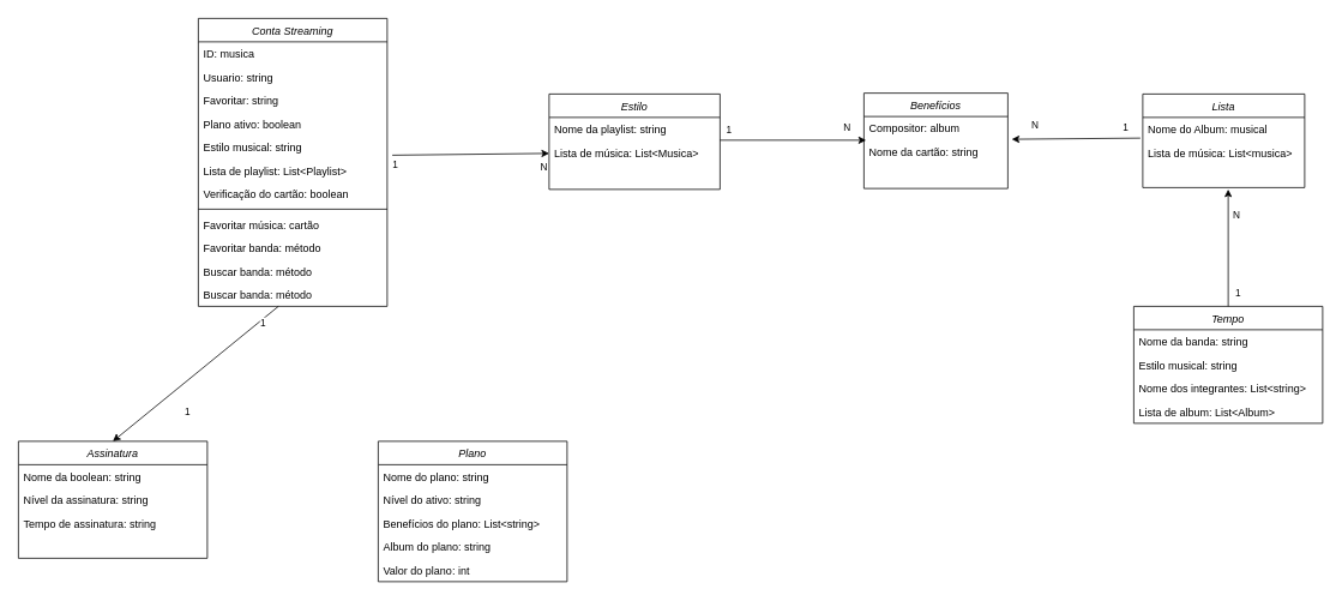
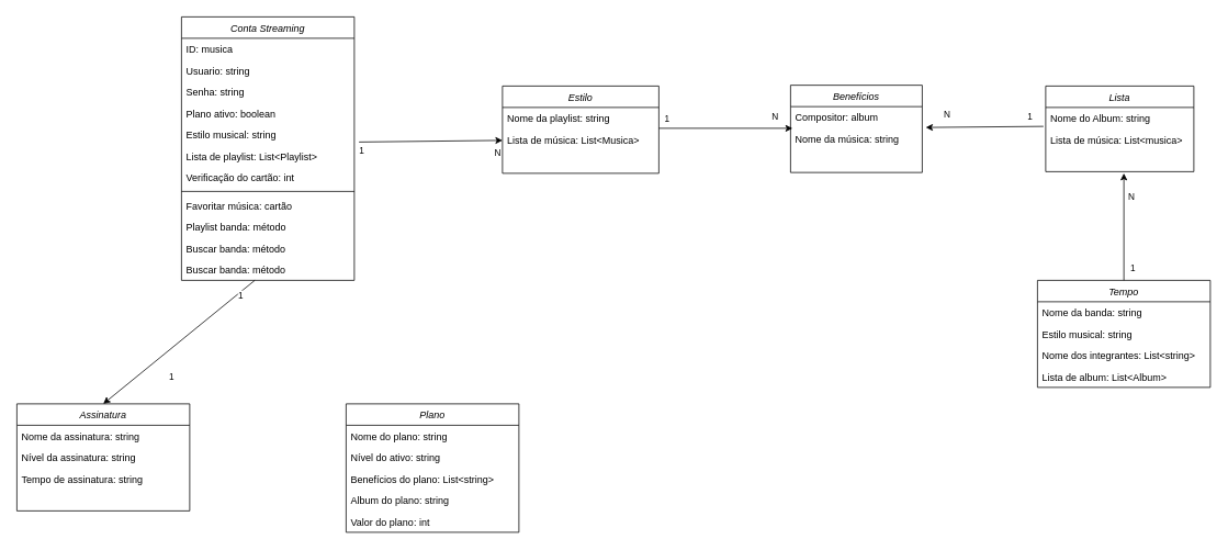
  <mxCell id="0" />
  <mxCell id="1" parent="0" />
  <mxCell id="2" value="Conta Streaming" style="swimlane;fontStyle=2;align=center;verticalAlign=top;childLayout=stackLayout;horizontal=1;startSize=26;horizontalStack=0;resizeParent=1;resizeLast=0;collapsible=1;marginBottom=0;rounded=0;shadow=0;strokeWidth=1;" vertex="1" parent="1"><mxGeometry x="220" y="20" width="210" height="320" as="geometry"><mxRectangle x="230" y="140" width="160" height="26" as="alternateBounds" /></mxGeometry></mxCell>
  <mxCell id="3" value="ID: musica" style="text;align=left;verticalAlign=top;spacingLeft=4;spacingRight=4;overflow=hidden;rotatable=0;points=[[0,0.5],[1,0.5]];portConstraint=eastwest;rounded=0;shadow=0;html=0;" vertex="1" parent="2"><mxGeometry y="26" width="210" height="26" as="geometry" /></mxCell>
  <mxCell id="4" value="Usuario: string" style="text;align=left;verticalAlign=top;spacingLeft=4;spacingRight=4;overflow=hidden;rotatable=0;points=[[0,0.5],[1,0.5]];portConstraint=eastwest;" vertex="1" parent="2"><mxGeometry y="52" width="210" height="26" as="geometry" /></mxCell>
- <mxCell id="5" value="Favoritar: string" style="text;align=left;verticalAlign=top;spacingLeft=4;spacingRight=4;overflow=hidden;rotatable=0;points=[[0,0.5],[1,0.5]];portConstraint=eastwest;rounded=0;shadow=0;html=0;" vertex="1" parent="2"><mxGeometry y="78" width="210" height="26" as="geometry" /></mxCell>
+ <mxCell id="5" value="Senha: string" style="text;align=left;verticalAlign=top;spacingLeft=4;spacingRight=4;overflow=hidden;rotatable=0;points=[[0,0.5],[1,0.5]];portConstraint=eastwest;rounded=0;shadow=0;html=0;" vertex="1" parent="2"><mxGeometry y="78" width="210" height="26" as="geometry" /></mxCell>
  <mxCell id="6" value="Plano ativo: boolean" style="text;align=left;verticalAlign=top;spacingLeft=4;spacingRight=4;overflow=hidden;rotatable=0;points=[[0,0.5],[1,0.5]];portConstraint=eastwest;rounded=0;shadow=0;html=0;" vertex="1" parent="2"><mxGeometry y="104" width="210" height="26" as="geometry" /></mxCell>
  <mxCell id="7" value="Estilo musical: string" style="text;align=left;verticalAlign=top;spacingLeft=4;spacingRight=4;overflow=hidden;rotatable=0;points=[[0,0.5],[1,0.5]];portConstraint=eastwest;rounded=0;shadow=0;html=0;" vertex="1" parent="2"><mxGeometry y="130" width="210" height="26" as="geometry" /></mxCell>
  <mxCell id="8" value="Lista de playlist: List&lt;Playlist&gt;" style="text;align=left;verticalAlign=top;spacingLeft=4;spacingRight=4;overflow=hidden;rotatable=0;points=[[0,0.5],[1,0.5]];portConstraint=eastwest;rounded=0;shadow=0;html=0;" vertex="1" parent="2"><mxGeometry y="156" width="210" height="26" as="geometry" /></mxCell>
- <mxCell id="9" value="Verificação do cartão: boolean" style="text;align=left;verticalAlign=top;spacingLeft=4;spacingRight=4;overflow=hidden;rotatable=0;points=[[0,0.5],[1,0.5]];portConstraint=eastwest;rounded=0;shadow=0;html=0;" vertex="1" parent="2"><mxGeometry y="182" width="210" height="26" as="geometry" /></mxCell>
+ <mxCell id="9" value="Verificação do cartão: int" style="text;align=left;verticalAlign=top;spacingLeft=4;spacingRight=4;overflow=hidden;rotatable=0;points=[[0,0.5],[1,0.5]];portConstraint=eastwest;rounded=0;shadow=0;html=0;" vertex="1" parent="2"><mxGeometry y="182" width="210" height="26" as="geometry" /></mxCell>
  <mxCell id="10" value="" style="line;strokeWidth=1;fillColor=none;align=left;verticalAlign=middle;spacingTop=-1;spacingLeft=3;spacingRight=3;rotatable=0;labelPosition=right;points=[];portConstraint=eastwest;strokeColor=inherit;" vertex="1" parent="2"><mxGeometry y="208" width="210" height="8" as="geometry" /></mxCell>
  <mxCell id="11" value="Favoritar música: cartão" style="text;align=left;verticalAlign=top;spacingLeft=4;spacingRight=4;overflow=hidden;rotatable=0;points=[[0,0.5],[1,0.5]];portConstraint=eastwest;rounded=0;shadow=0;html=0;" vertex="1" parent="2"><mxGeometry y="216" width="210" height="26" as="geometry" /></mxCell>
- <mxCell id="12" value="Favoritar banda: método" style="text;align=left;verticalAlign=top;spacingLeft=4;spacingRight=4;overflow=hidden;rotatable=0;points=[[0,0.5],[1,0.5]];portConstraint=eastwest;rounded=0;shadow=0;html=0;" vertex="1" parent="2"><mxGeometry y="242" width="210" height="26" as="geometry" /></mxCell>
+ <mxCell id="12" value="Playlist banda: método" style="text;align=left;verticalAlign=top;spacingLeft=4;spacingRight=4;overflow=hidden;rotatable=0;points=[[0,0.5],[1,0.5]];portConstraint=eastwest;rounded=0;shadow=0;html=0;" vertex="1" parent="2"><mxGeometry y="242" width="210" height="26" as="geometry" /></mxCell>
  <mxCell id="13" value="Buscar banda: método" style="text;align=left;verticalAlign=top;spacingLeft=4;spacingRight=4;overflow=hidden;rotatable=0;points=[[0,0.5],[1,0.5]];portConstraint=eastwest;rounded=0;shadow=0;html=0;" vertex="1" parent="2"><mxGeometry y="268" width="210" height="26" as="geometry" /></mxCell>
  <mxCell id="14" value="Buscar banda: método" style="text;align=left;verticalAlign=top;spacingLeft=4;spacingRight=4;overflow=hidden;rotatable=0;points=[[0,0.5],[1,0.5]];portConstraint=eastwest;rounded=0;shadow=0;html=0;" vertex="1" parent="2"><mxGeometry y="294" width="210" height="26" as="geometry" /></mxCell>
  <mxCell id="15" value="Tempo" style="swimlane;fontStyle=2;align=center;verticalAlign=top;childLayout=stackLayout;horizontal=1;startSize=26;horizontalStack=0;resizeParent=1;resizeLast=0;collapsible=1;marginBottom=0;rounded=0;shadow=0;strokeWidth=1;" vertex="1" parent="1"><mxGeometry x="1260" y="340" width="210" height="130" as="geometry"><mxRectangle x="230" y="140" width="160" height="26" as="alternateBounds" /></mxGeometry></mxCell>
  <mxCell id="16" value="Nome da banda: string" style="text;align=left;verticalAlign=top;spacingLeft=4;spacingRight=4;overflow=hidden;rotatable=0;points=[[0,0.5],[1,0.5]];portConstraint=eastwest;rounded=0;shadow=0;html=0;" vertex="1" parent="15"><mxGeometry y="26" width="210" height="26" as="geometry" /></mxCell>
  <mxCell id="17" value="Estilo musical: string" style="text;align=left;verticalAlign=top;spacingLeft=4;spacingRight=4;overflow=hidden;rotatable=0;points=[[0,0.5],[1,0.5]];portConstraint=eastwest;" vertex="1" parent="15"><mxGeometry y="52" width="210" height="26" as="geometry" /></mxCell>
  <mxCell id="18" value="Nome dos integrantes: List&lt;string&gt;" style="text;align=left;verticalAlign=top;spacingLeft=4;spacingRight=4;overflow=hidden;rotatable=0;points=[[0,0.5],[1,0.5]];portConstraint=eastwest;" vertex="1" parent="15"><mxGeometry y="78" width="210" height="26" as="geometry" /></mxCell>
  <mxCell id="19" value="Lista de album: List&lt;Album&gt;" style="text;align=left;verticalAlign=top;spacingLeft=4;spacingRight=4;overflow=hidden;rotatable=0;points=[[0,0.5],[1,0.5]];portConstraint=eastwest;" vertex="1" parent="15"><mxGeometry y="104" width="210" height="26" as="geometry" /></mxCell>
  <mxCell id="20" value="Benefícios" style="swimlane;fontStyle=2;align=center;verticalAlign=top;childLayout=stackLayout;horizontal=1;startSize=26;horizontalStack=0;resizeParent=1;resizeLast=0;collapsible=1;marginBottom=0;rounded=0;shadow=0;strokeWidth=1;" vertex="1" parent="1"><mxGeometry x="960" y="103" width="160" height="106" as="geometry"><mxRectangle x="230" y="140" width="160" height="26" as="alternateBounds" /></mxGeometry></mxCell>
  <mxCell id="21" value="Compositor: album" style="text;align=left;verticalAlign=top;spacingLeft=4;spacingRight=4;overflow=hidden;rotatable=0;points=[[0,0.5],[1,0.5]];portConstraint=eastwest;rounded=0;shadow=0;html=0;" vertex="1" parent="20"><mxGeometry y="26" width="160" height="26" as="geometry" /></mxCell>
- <mxCell id="22" value="Nome da cartão: string" style="text;align=left;verticalAlign=top;spacingLeft=4;spacingRight=4;overflow=hidden;rotatable=0;points=[[0,0.5],[1,0.5]];portConstraint=eastwest;rounded=0;shadow=0;html=0;" vertex="1" parent="20"><mxGeometry y="52" width="160" height="26" as="geometry" /></mxCell>
+ <mxCell id="22" value="Nome da música: string" style="text;align=left;verticalAlign=top;spacingLeft=4;spacingRight=4;overflow=hidden;rotatable=0;points=[[0,0.5],[1,0.5]];portConstraint=eastwest;rounded=0;shadow=0;html=0;" vertex="1" parent="20"><mxGeometry y="52" width="160" height="26" as="geometry" /></mxCell>
  <mxCell id="23" value="" style="endArrow=classic;html=1;rounded=0;exitX=1.027;exitY=0.846;exitDx=0;exitDy=0;entryX=0;entryY=0.5;entryDx=0;entryDy=0;exitPerimeter=0;" edge="1" parent="1" source="7" target="44"><mxGeometry width="50" height="50" relative="1" as="geometry"><mxPoint x="440" y="28.33" as="sourcePoint" /><mxPoint x="630" y="28.33" as="targetPoint" /></mxGeometry></mxCell>
  <mxCell id="24" value="1" style="edgeLabel;html=1;align=center;verticalAlign=middle;resizable=0;points=[];" connectable="0" vertex="1" parent="23"><mxGeometry x="0.243" y="-1" relative="1" as="geometry"><mxPoint x="-105" y="10" as="offset" /></mxGeometry></mxCell>
  <mxCell id="25" value="N" style="edgeLabel;html=1;align=center;verticalAlign=middle;resizable=0;points=[];" connectable="0" vertex="1" parent="23"><mxGeometry x="0.505" y="2" relative="1" as="geometry"><mxPoint x="37" y="16" as="offset" /></mxGeometry></mxCell>
  <mxCell id="26" value="Assinatura" style="swimlane;fontStyle=2;align=center;verticalAlign=top;childLayout=stackLayout;horizontal=1;startSize=26;horizontalStack=0;resizeParent=1;resizeLast=0;collapsible=1;marginBottom=0;rounded=0;shadow=0;strokeWidth=1;" vertex="1" parent="1"><mxGeometry x="20" y="490" width="210" height="130" as="geometry"><mxRectangle x="230" y="140" width="160" height="26" as="alternateBounds" /></mxGeometry></mxCell>
- <mxCell id="27" value="Nome da boolean: string" style="text;align=left;verticalAlign=top;spacingLeft=4;spacingRight=4;overflow=hidden;rotatable=0;points=[[0,0.5],[1,0.5]];portConstraint=eastwest;rounded=0;shadow=0;html=0;" vertex="1" parent="26"><mxGeometry y="26" width="210" height="26" as="geometry" /></mxCell>
+ <mxCell id="27" value="Nome da assinatura: string" style="text;align=left;verticalAlign=top;spacingLeft=4;spacingRight=4;overflow=hidden;rotatable=0;points=[[0,0.5],[1,0.5]];portConstraint=eastwest;rounded=0;shadow=0;html=0;" vertex="1" parent="26"><mxGeometry y="26" width="210" height="26" as="geometry" /></mxCell>
  <mxCell id="28" value="Nível da assinatura: string" style="text;align=left;verticalAlign=top;spacingLeft=4;spacingRight=4;overflow=hidden;rotatable=0;points=[[0,0.5],[1,0.5]];portConstraint=eastwest;" vertex="1" parent="26"><mxGeometry y="52" width="210" height="26" as="geometry" /></mxCell>
  <mxCell id="29" value="Tempo de assinatura: string" style="text;align=left;verticalAlign=top;spacingLeft=4;spacingRight=4;overflow=hidden;rotatable=0;points=[[0,0.5],[1,0.5]];portConstraint=eastwest;rounded=0;shadow=0;html=0;" vertex="1" parent="26"><mxGeometry y="78" width="210" height="26" as="geometry" /></mxCell>
  <mxCell id="30" value="" style="endArrow=classic;html=1;rounded=0;entryX=0.5;entryY=0;entryDx=0;entryDy=0;" edge="1" parent="1" source="14" target="26"><mxGeometry width="50" height="50" relative="1" as="geometry"><mxPoint x="348" y="286" as="sourcePoint" /><mxPoint x="450" y="230" as="targetPoint" /></mxGeometry></mxCell>
  <mxCell id="31" value="1" style="edgeLabel;html=1;align=center;verticalAlign=middle;resizable=0;points=[];" connectable="0" vertex="1" parent="30"><mxGeometry x="-0.673" y="-1" relative="1" as="geometry"><mxPoint x="13" y="-5" as="offset" /></mxGeometry></mxCell>
  <mxCell id="32" value="1" style="edgeLabel;html=1;align=center;verticalAlign=middle;resizable=0;points=[];" connectable="0" vertex="1" parent="30"><mxGeometry x="0.217" y="2" relative="1" as="geometry"><mxPoint x="9" y="24" as="offset" /></mxGeometry></mxCell>
  <mxCell id="33" value="Lista" style="swimlane;fontStyle=2;align=center;verticalAlign=top;childLayout=stackLayout;horizontal=1;startSize=26;horizontalStack=0;resizeParent=1;resizeLast=0;collapsible=1;marginBottom=0;rounded=0;shadow=0;strokeWidth=1;" vertex="1" parent="1"><mxGeometry x="1270" y="104" width="180" height="104" as="geometry"><mxRectangle x="230" y="140" width="160" height="26" as="alternateBounds" /></mxGeometry></mxCell>
- <mxCell id="34" value="Nome do Album: musical" style="text;align=left;verticalAlign=top;spacingLeft=4;spacingRight=4;overflow=hidden;rotatable=0;points=[[0,0.5],[1,0.5]];portConstraint=eastwest;rounded=0;shadow=0;html=0;" vertex="1" parent="33"><mxGeometry y="26" width="180" height="26" as="geometry" /></mxCell>
+ <mxCell id="34" value="Nome do Album: string" style="text;align=left;verticalAlign=top;spacingLeft=4;spacingRight=4;overflow=hidden;rotatable=0;points=[[0,0.5],[1,0.5]];portConstraint=eastwest;rounded=0;shadow=0;html=0;" vertex="1" parent="33"><mxGeometry y="26" width="180" height="26" as="geometry" /></mxCell>
  <mxCell id="35" value="Lista de música: List&lt;musica&gt;" style="text;align=left;verticalAlign=top;spacingLeft=4;spacingRight=4;overflow=hidden;rotatable=0;points=[[0,0.5],[1,0.5]];portConstraint=eastwest;" vertex="1" parent="33"><mxGeometry y="52" width="180" height="26" as="geometry" /></mxCell>
  <mxCell id="36" value="Plano" style="swimlane;fontStyle=2;align=center;verticalAlign=top;childLayout=stackLayout;horizontal=1;startSize=26;horizontalStack=0;resizeParent=1;resizeLast=0;collapsible=1;marginBottom=0;rounded=0;shadow=0;strokeWidth=1;" vertex="1" parent="1"><mxGeometry x="420" y="490" width="210" height="156" as="geometry"><mxRectangle x="230" y="140" width="160" height="26" as="alternateBounds" /></mxGeometry></mxCell>
  <mxCell id="37" value="Nome do plano: string" style="text;align=left;verticalAlign=top;spacingLeft=4;spacingRight=4;overflow=hidden;rotatable=0;points=[[0,0.5],[1,0.5]];portConstraint=eastwest;rounded=0;shadow=0;html=0;" vertex="1" parent="36"><mxGeometry y="26" width="210" height="26" as="geometry" /></mxCell>
  <mxCell id="38" value="Nível do ativo: string" style="text;align=left;verticalAlign=top;spacingLeft=4;spacingRight=4;overflow=hidden;rotatable=0;points=[[0,0.5],[1,0.5]];portConstraint=eastwest;" vertex="1" parent="36"><mxGeometry y="52" width="210" height="26" as="geometry" /></mxCell>
  <mxCell id="39" value="Benefícios do plano: List&lt;string&gt;" style="text;align=left;verticalAlign=top;spacingLeft=4;spacingRight=4;overflow=hidden;rotatable=0;points=[[0,0.5],[1,0.5]];portConstraint=eastwest;" vertex="1" parent="36"><mxGeometry y="78" width="210" height="26" as="geometry" /></mxCell>
  <mxCell id="40" value="Album do plano: string" style="text;align=left;verticalAlign=top;spacingLeft=4;spacingRight=4;overflow=hidden;rotatable=0;points=[[0,0.5],[1,0.5]];portConstraint=eastwest;rounded=0;shadow=0;html=0;" vertex="1" parent="36"><mxGeometry y="104" width="210" height="26" as="geometry" /></mxCell>
  <mxCell id="41" value="Valor do plano: int" style="text;align=left;verticalAlign=top;spacingLeft=4;spacingRight=4;overflow=hidden;rotatable=0;points=[[0,0.5],[1,0.5]];portConstraint=eastwest;" vertex="1" parent="36"><mxGeometry y="130" width="210" height="26" as="geometry" /></mxCell>
  <mxCell id="42" value="Estilo" style="swimlane;fontStyle=2;align=center;verticalAlign=top;childLayout=stackLayout;horizontal=1;startSize=26;horizontalStack=0;resizeParent=1;resizeLast=0;collapsible=1;marginBottom=0;rounded=0;shadow=0;strokeWidth=1;" vertex="1" parent="1"><mxGeometry x="610" y="104" width="190" height="106" as="geometry"><mxRectangle x="230" y="140" width="160" height="26" as="alternateBounds" /></mxGeometry></mxCell>
  <mxCell id="43" value="Nome da playlist: string" style="text;align=left;verticalAlign=top;spacingLeft=4;spacingRight=4;overflow=hidden;rotatable=0;points=[[0,0.5],[1,0.5]];portConstraint=eastwest;rounded=0;shadow=0;html=0;" vertex="1" parent="42"><mxGeometry y="26" width="190" height="26" as="geometry" /></mxCell>
  <mxCell id="44" value="Lista de música: List&lt;Musica&gt;" style="text;align=left;verticalAlign=top;spacingLeft=4;spacingRight=4;overflow=hidden;rotatable=0;points=[[0,0.5],[1,0.5]];portConstraint=eastwest;" vertex="1" parent="42"><mxGeometry y="52" width="190" height="28" as="geometry" /></mxCell>
  <mxCell id="45" value="" style="endArrow=classic;html=1;rounded=0;exitX=1;exitY=0.5;exitDx=0;exitDy=0;entryX=0.015;entryY=0.012;entryDx=0;entryDy=0;entryPerimeter=0;" edge="1" parent="1"><mxGeometry width="50" height="50" relative="1" as="geometry"><mxPoint x="800" y="155.33" as="sourcePoint" /><mxPoint x="962.4" y="155.336" as="targetPoint" /></mxGeometry></mxCell>
  <mxCell id="46" value="1" style="edgeLabel;html=1;align=center;verticalAlign=middle;resizable=0;points=[];" connectable="0" vertex="1" parent="45"><mxGeometry x="-0.38" y="3" relative="1" as="geometry"><mxPoint x="-41" y="-9" as="offset" /></mxGeometry></mxCell>
  <mxCell id="47" value="N" style="edgeLabel;html=1;align=center;verticalAlign=middle;resizable=0;points=[];" connectable="0" vertex="1" parent="45"><mxGeometry x="0.49" y="4" relative="1" as="geometry"><mxPoint x="19" y="-11" as="offset" /></mxGeometry></mxCell>
  <mxCell id="48" value="" style="endArrow=classic;html=1;rounded=0;exitX=-0.015;exitY=-0.115;exitDx=0;exitDy=0;exitPerimeter=0;entryX=1.027;entryY=-0.024;entryDx=0;entryDy=0;entryPerimeter=0;" edge="1" parent="1" source="35"><mxGeometry width="50" height="50" relative="1" as="geometry"><mxPoint x="960" y="300" as="sourcePoint" /><mxPoint x="1124.32" y="154.328" as="targetPoint" /></mxGeometry></mxCell>
  <mxCell id="49" value="N" style="edgeLabel;html=1;align=center;verticalAlign=middle;resizable=0;points=[];" connectable="0" vertex="1" parent="48"><mxGeometry x="0.387" y="-4" relative="1" as="geometry"><mxPoint x="-19" y="-11" as="offset" /></mxGeometry></mxCell>
  <mxCell id="50" value="1" style="edgeLabel;html=1;align=center;verticalAlign=middle;resizable=0;points=[];" connectable="0" vertex="1" parent="48"><mxGeometry x="-0.703" y="-2" relative="1" as="geometry"><mxPoint x="4" y="-11" as="offset" /></mxGeometry></mxCell>
  <mxCell id="51" value="" style="endArrow=classic;html=1;rounded=0;exitX=0.5;exitY=0;exitDx=0;exitDy=0;" edge="1" parent="1" source="15"><mxGeometry width="50" height="50" relative="1" as="geometry"><mxPoint x="960" y="300" as="sourcePoint" /><mxPoint x="1365" y="210" as="targetPoint" /></mxGeometry></mxCell>
  <mxCell id="52" value="1" style="edgeLabel;html=1;align=center;verticalAlign=middle;resizable=0;points=[];" connectable="0" vertex="1" parent="51"><mxGeometry x="-0.749" y="-3" relative="1" as="geometry"><mxPoint x="7" as="offset" /></mxGeometry></mxCell>
  <mxCell id="53" value="N" style="edgeLabel;html=1;align=center;verticalAlign=middle;resizable=0;points=[];" connectable="0" vertex="1" parent="51"><mxGeometry x="0.481" y="1" relative="1" as="geometry"><mxPoint x="9" y="-7" as="offset" /></mxGeometry></mxCell>
